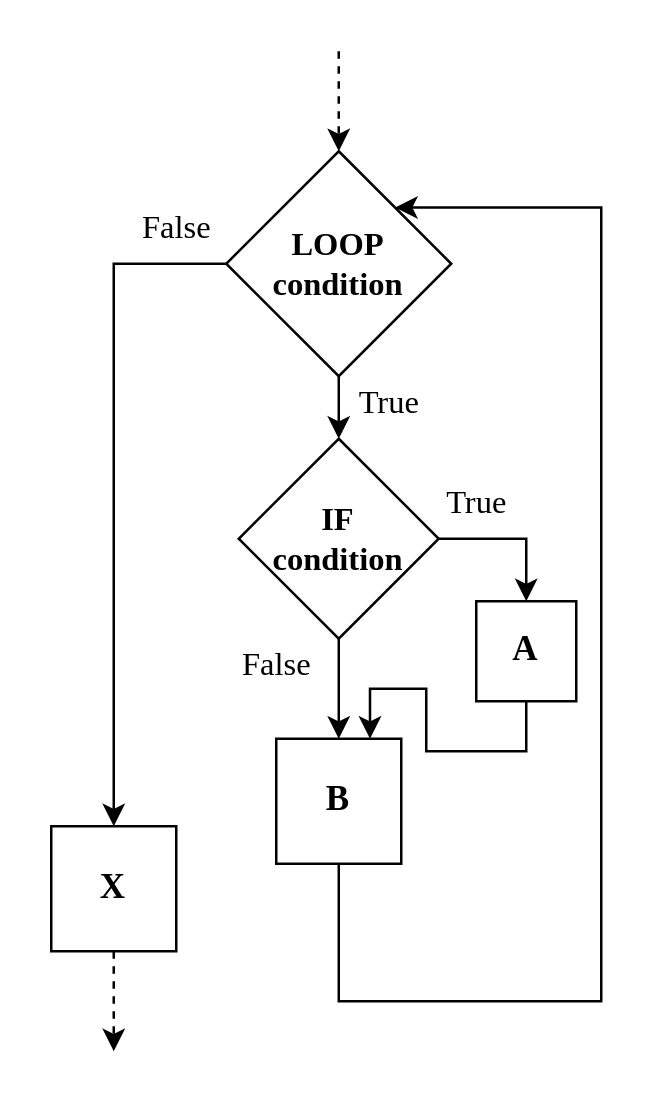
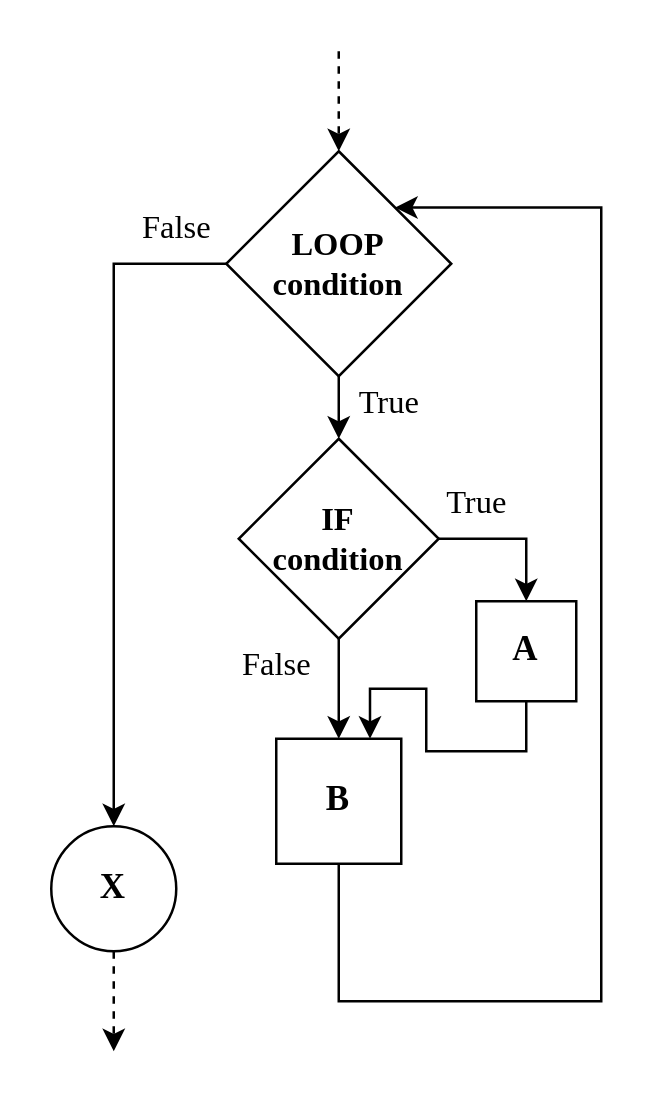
  <mxCell id="0" />
  <mxCell id="1" parent="0" />
  <mxCell id="2" style="edgeStyle=orthogonalEdgeStyle;rounded=0;orthogonalLoop=1;jettySize=auto;html=1;exitX=0;exitY=0.5;exitDx=0;exitDy=0;fontFamily=Georgia;fontSize=14;fontStyle=1" edge="1" parent="1" source="4" target="8"><mxGeometry relative="1" as="geometry" /></mxCell>
  <mxCell id="3" style="edgeStyle=orthogonalEdgeStyle;rounded=0;orthogonalLoop=1;jettySize=auto;html=1;exitX=0.5;exitY=1;exitDx=0;exitDy=0;entryX=0.5;entryY=0;entryDx=0;entryDy=0;fontFamily=Georgia;fontSize=13;" edge="1" parent="1" source="4" target="14"><mxGeometry relative="1" as="geometry" /></mxCell>
  <mxCell id="4" value="LOOP condition" style="rhombus;whiteSpace=wrap;html=1;fontFamily=Georgia;fontSize=13;fontStyle=1;verticalAlign=middle;" vertex="1" parent="1"><mxGeometry x="90" y="60" width="90" height="90" as="geometry" /></mxCell>
  <mxCell id="5" style="edgeStyle=orthogonalEdgeStyle;rounded=0;orthogonalLoop=1;jettySize=auto;html=1;exitX=0.5;exitY=1;exitDx=0;exitDy=0;entryX=1;entryY=0;entryDx=0;entryDy=0;fontFamily=Georgia;fontSize=13;" edge="1" parent="1" source="6" target="4"><mxGeometry relative="1" as="geometry"><Array as="points"><mxPoint x="135" y="400" /><mxPoint x="240" y="400" /><mxPoint x="240" y="83" /><mxPoint x="158" y="83" /></Array></mxGeometry></mxCell>
  <mxCell id="6" value="B" style="rounded=0;whiteSpace=wrap;html=1;fontFamily=Georgia;fontSize=14;fontStyle=1" vertex="1" parent="1"><mxGeometry x="110" y="295" width="50" height="50" as="geometry" /></mxCell>
  <mxCell id="7" style="edgeStyle=orthogonalEdgeStyle;rounded=0;orthogonalLoop=1;jettySize=auto;html=1;exitX=0.5;exitY=1;exitDx=0;exitDy=0;dashed=1;endArrow=classic;endFill=1;strokeWidth=1;fontFamily=Georgia;fontSize=13;" edge="1" parent="1" source="8"><mxGeometry relative="1" as="geometry"><mxPoint x="45" y="420" as="targetPoint" /></mxGeometry></mxCell>
- <mxCell id="8" value="X" style="rounded=0;whiteSpace=wrap;html=1;fontFamily=Georgia;fontSize=14;fontStyle=1" vertex="1" parent="1"><mxGeometry x="20" y="330" width="50" height="50" as="geometry" /></mxCell>
+ <mxCell id="8" value="X" style="ellipse;whiteSpace=wrap;html=1;fontFamily=Georgia;fontSize=14;fontStyle=1;" vertex="1" parent="1"><mxGeometry x="20" y="330" width="50" height="50" as="geometry" /></mxCell>
  <mxCell id="9" value="" style="endArrow=classic;html=1;fontFamily=Georgia;fontSize=14;entryX=0.5;entryY=0;entryDx=0;entryDy=0;fontStyle=1;dashed=1;" edge="1" parent="1" target="4"><mxGeometry width="50" height="50" relative="1" as="geometry"><mxPoint x="135" y="20" as="sourcePoint" /><mxPoint x="180" y="-40" as="targetPoint" /></mxGeometry></mxCell>
  <mxCell id="10" style="edgeStyle=orthogonalEdgeStyle;rounded=0;orthogonalLoop=1;jettySize=auto;html=1;exitX=0.5;exitY=1;exitDx=0;exitDy=0;entryX=0.75;entryY=0;entryDx=0;entryDy=0;endArrow=classic;endFill=1;fontFamily=Georgia;fontSize=13;" edge="1" parent="1" source="11" target="6"><mxGeometry relative="1" as="geometry" /></mxCell>
  <mxCell id="11" value="A" style="rounded=0;whiteSpace=wrap;html=1;fontFamily=Georgia;fontSize=14;fontStyle=1" vertex="1" parent="1"><mxGeometry x="190" y="240" width="40" height="40" as="geometry" /></mxCell>
  <mxCell id="12" style="edgeStyle=orthogonalEdgeStyle;rounded=0;orthogonalLoop=1;jettySize=auto;html=1;exitX=1;exitY=0.5;exitDx=0;exitDy=0;entryX=0.5;entryY=0;entryDx=0;entryDy=0;fontFamily=Georgia;fontSize=13;" edge="1" parent="1" source="14" target="11"><mxGeometry relative="1" as="geometry" /></mxCell>
  <mxCell id="13" style="edgeStyle=orthogonalEdgeStyle;rounded=0;orthogonalLoop=1;jettySize=auto;html=1;exitX=0.5;exitY=1;exitDx=0;exitDy=0;entryX=0.5;entryY=0;entryDx=0;entryDy=0;endArrow=classic;endFill=1;fontFamily=Georgia;fontSize=13;" edge="1" parent="1" source="14" target="6"><mxGeometry relative="1" as="geometry" /></mxCell>
  <mxCell id="14" value="IF&lt;br&gt;condition" style="rhombus;whiteSpace=wrap;html=1;fontFamily=Georgia;fontSize=13;fontStyle=1;verticalAlign=middle;" vertex="1" parent="1"><mxGeometry x="95" y="175" width="80" height="80" as="geometry" /></mxCell>
  <mxCell id="15" value="False" style="text;html=1;align=center;verticalAlign=middle;resizable=0;points=[];autosize=1;fontSize=13;fontFamily=Georgia;" vertex="1" parent="1"><mxGeometry x="50" y="80" width="40" height="20" as="geometry" /></mxCell>
  <mxCell id="16" value="False" style="text;html=1;align=center;verticalAlign=middle;resizable=0;points=[];autosize=1;fontSize=13;fontFamily=Georgia;" vertex="1" parent="1"><mxGeometry x="90" y="255" width="40" height="20" as="geometry" /></mxCell>
  <mxCell id="17" value="True" style="text;html=1;align=center;verticalAlign=middle;resizable=0;points=[];autosize=1;fontSize=13;fontFamily=Georgia;" vertex="1" parent="1"><mxGeometry x="170" y="190" width="40" height="20" as="geometry" /></mxCell>
  <mxCell id="18" value="True" style="text;html=1;align=center;verticalAlign=middle;resizable=0;points=[];autosize=1;fontSize=13;fontFamily=Georgia;" vertex="1" parent="1"><mxGeometry x="135" y="150" width="40" height="20" as="geometry" /></mxCell>
